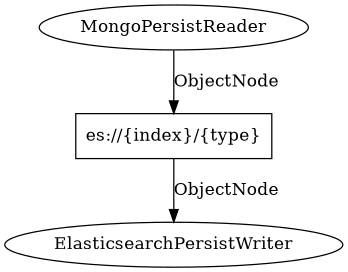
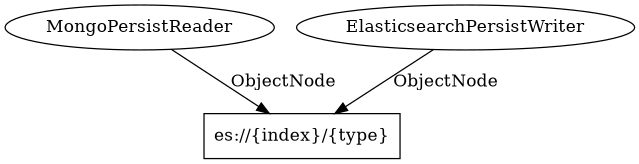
  digraph {
    node [shape=ellipse]
    n1 [label=MongoPersistReader]
    n2 [label="es://{index}/{type}" shape=box]
    n3 [label=ElasticsearchPersistWriter]
    n1 -> n2 [label=ObjectNode]
-   n2 -> n3 [label=ObjectNode]
+   n3 -> n2 [label=ObjectNode]
  }
